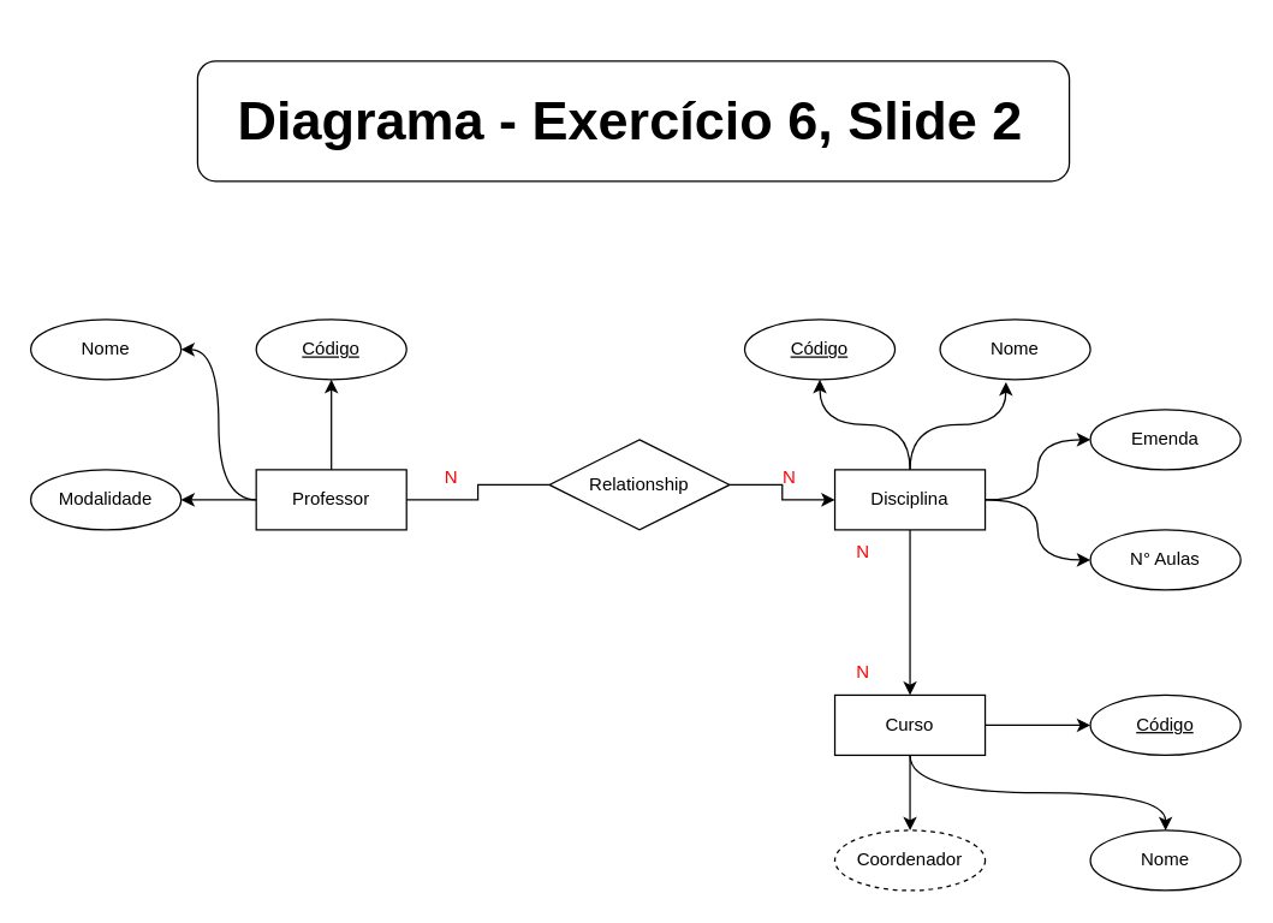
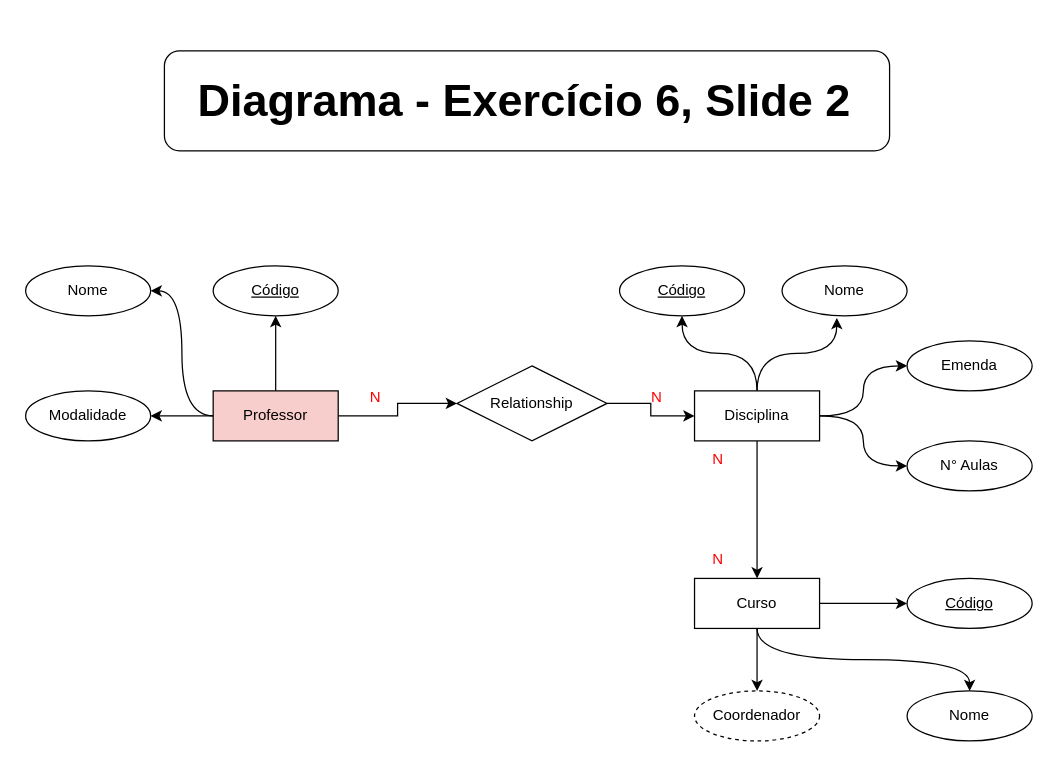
  <mxCell id="0" />
  <mxCell id="1" parent="0" />
  <mxCell id="2" value="Código" style="ellipse;whiteSpace=wrap;html=1;align=center;fontStyle=4;" parent="1" vertex="1"><mxGeometry x="170" y="212" width="100" height="40" as="geometry" /></mxCell>
  <mxCell id="3" value="Modalidade" style="ellipse;whiteSpace=wrap;html=1;align=center;" parent="1" vertex="1"><mxGeometry x="20" y="312" width="100" height="40" as="geometry" /></mxCell>
  <mxCell id="4" value="Nome" style="ellipse;whiteSpace=wrap;html=1;align=center;" parent="1" vertex="1"><mxGeometry x="20" y="212" width="100" height="40" as="geometry" /></mxCell>
  <mxCell id="5" value="Nome" style="ellipse;whiteSpace=wrap;html=1;align=center;" parent="1" vertex="1"><mxGeometry x="625" y="212" width="100" height="40" as="geometry" /></mxCell>
  <mxCell id="6" value="N° Aulas" style="ellipse;whiteSpace=wrap;html=1;align=center;" parent="1" vertex="1"><mxGeometry x="725" y="352" width="100" height="40" as="geometry" /></mxCell>
  <mxCell id="7" value="Emenda" style="ellipse;whiteSpace=wrap;html=1;align=center;" parent="1" vertex="1"><mxGeometry x="725" y="272" width="100" height="40" as="geometry" /></mxCell>
- <mxCell id="8" style="edgeStyle=orthogonalEdgeStyle;rounded=0;orthogonalLoop=1;jettySize=auto;html=1;entryX=0;entryY=0.5;entryDx=0;entryDy=0;endArrow=none;" parent="1" source="12" target="28" edge="1"><mxGeometry relative="1" as="geometry" /></mxCell>
+ <mxCell id="8" style="edgeStyle=orthogonalEdgeStyle;rounded=0;orthogonalLoop=1;jettySize=auto;html=1;entryX=0;entryY=0.5;entryDx=0;entryDy=0;" parent="1" source="12" target="28" edge="1"><mxGeometry relative="1" as="geometry" /></mxCell>
  <mxCell id="9" style="edgeStyle=orthogonalEdgeStyle;rounded=0;orthogonalLoop=1;jettySize=auto;html=1;entryX=1;entryY=0.5;entryDx=0;entryDy=0;" parent="1" source="12" target="3" edge="1"><mxGeometry relative="1" as="geometry" /></mxCell>
  <mxCell id="10" style="edgeStyle=orthogonalEdgeStyle;rounded=0;orthogonalLoop=1;jettySize=auto;html=1;entryX=0.5;entryY=1;entryDx=0;entryDy=0;" parent="1" source="12" target="2" edge="1"><mxGeometry relative="1" as="geometry" /></mxCell>
  <mxCell id="11" style="edgeStyle=orthogonalEdgeStyle;rounded=0;orthogonalLoop=1;jettySize=auto;html=1;entryX=1;entryY=0.5;entryDx=0;entryDy=0;curved=1;" parent="1" source="12" target="4" edge="1"><mxGeometry relative="1" as="geometry" /></mxCell>
- <mxCell id="12" value="Professor" style="whiteSpace=wrap;html=1;align=center;" parent="1" vertex="1"><mxGeometry x="170" y="312" width="100" height="40" as="geometry" /></mxCell>
+ <mxCell id="12" value="Professor" style="whiteSpace=wrap;html=1;align=center;fillColor=#f8cecc;" parent="1" vertex="1"><mxGeometry x="170" y="312" width="100" height="40" as="geometry" /></mxCell>
  <mxCell id="13" style="edgeStyle=orthogonalEdgeStyle;rounded=0;orthogonalLoop=1;jettySize=auto;html=1;entryX=0.5;entryY=0;entryDx=0;entryDy=0;" parent="1" source="18" target="22" edge="1"><mxGeometry relative="1" as="geometry" /></mxCell>
  <mxCell id="14" style="edgeStyle=orthogonalEdgeStyle;rounded=0;orthogonalLoop=1;jettySize=auto;html=1;entryX=0.5;entryY=1;entryDx=0;entryDy=0;elbow=vertical;curved=1;" parent="1" source="18" target="23" edge="1"><mxGeometry relative="1" as="geometry" /></mxCell>
  <mxCell id="15" style="edgeStyle=orthogonalEdgeStyle;rounded=0;orthogonalLoop=1;jettySize=auto;html=1;entryX=0.438;entryY=1.042;entryDx=0;entryDy=0;entryPerimeter=0;curved=1;" parent="1" source="18" target="5" edge="1"><mxGeometry relative="1" as="geometry" /></mxCell>
  <mxCell id="16" style="edgeStyle=orthogonalEdgeStyle;rounded=0;orthogonalLoop=1;jettySize=auto;html=1;entryX=0;entryY=0.5;entryDx=0;entryDy=0;curved=1;" parent="1" source="18" target="7" edge="1"><mxGeometry relative="1" as="geometry" /></mxCell>
  <mxCell id="17" style="edgeStyle=orthogonalEdgeStyle;rounded=0;orthogonalLoop=1;jettySize=auto;html=1;entryX=0;entryY=0.5;entryDx=0;entryDy=0;curved=1;" parent="1" source="18" target="6" edge="1"><mxGeometry relative="1" as="geometry" /></mxCell>
  <mxCell id="18" value="Disciplina" style="whiteSpace=wrap;html=1;align=center;" parent="1" vertex="1"><mxGeometry x="555" y="312" width="100" height="40" as="geometry" /></mxCell>
  <mxCell id="19" style="edgeStyle=orthogonalEdgeStyle;rounded=0;orthogonalLoop=1;jettySize=auto;html=1;entryX=0;entryY=0.5;entryDx=0;entryDy=0;" parent="1" source="22" target="24" edge="1"><mxGeometry relative="1" as="geometry" /></mxCell>
  <mxCell id="20" style="edgeStyle=orthogonalEdgeStyle;rounded=0;orthogonalLoop=1;jettySize=auto;html=1;exitX=0.5;exitY=1;exitDx=0;exitDy=0;" parent="1" source="22" target="25" edge="1"><mxGeometry relative="1" as="geometry" /></mxCell>
  <mxCell id="21" style="edgeStyle=orthogonalEdgeStyle;rounded=0;orthogonalLoop=1;jettySize=auto;html=1;exitX=0.5;exitY=1;exitDx=0;exitDy=0;entryX=0.5;entryY=0;entryDx=0;entryDy=0;curved=1;" parent="1" source="22" target="26" edge="1"><mxGeometry relative="1" as="geometry" /></mxCell>
  <mxCell id="22" value="Curso" style="whiteSpace=wrap;html=1;align=center;" parent="1" vertex="1"><mxGeometry x="555" y="462" width="100" height="40" as="geometry" /></mxCell>
  <mxCell id="23" value="Código" style="ellipse;whiteSpace=wrap;html=1;align=center;fontStyle=4;" parent="1" vertex="1"><mxGeometry x="495" y="212" width="100" height="40" as="geometry" /></mxCell>
  <mxCell id="24" value="Código" style="ellipse;whiteSpace=wrap;html=1;align=center;fontStyle=4;" parent="1" vertex="1"><mxGeometry x="725" y="462" width="100" height="40" as="geometry" /></mxCell>
  <mxCell id="25" value="Coordenador" style="ellipse;whiteSpace=wrap;html=1;align=center;dashed=1;" parent="1" vertex="1"><mxGeometry x="555" y="552" width="100" height="40" as="geometry" /></mxCell>
  <mxCell id="26" value="Nome" style="ellipse;whiteSpace=wrap;html=1;align=center;" parent="1" vertex="1"><mxGeometry x="725" y="552" width="100" height="40" as="geometry" /></mxCell>
  <mxCell id="27" style="edgeStyle=orthogonalEdgeStyle;rounded=0;orthogonalLoop=1;jettySize=auto;html=1;entryX=0;entryY=0.5;entryDx=0;entryDy=0;" parent="1" source="28" target="18" edge="1"><mxGeometry relative="1" as="geometry" /></mxCell>
  <mxCell id="28" value="Relationship" style="shape=rhombus;perimeter=rhombusPerimeter;whiteSpace=wrap;html=1;align=center;" parent="1" vertex="1"><mxGeometry x="365" y="292" width="120" height="60" as="geometry" /></mxCell>
  <mxCell id="29" value="&lt;font color=&quot;#ff0000&quot;&gt;N&lt;/font&gt;" style="text;html=1;strokeColor=none;fillColor=none;align=center;verticalAlign=middle;whiteSpace=wrap;rounded=0;" vertex="1" parent="1"><mxGeometry x="270" y="302" width="60" height="30" as="geometry" /></mxCell>
  <mxCell id="30" value="&lt;font color=&quot;#ff0000&quot;&gt;N&lt;/font&gt;" style="text;html=1;strokeColor=none;fillColor=none;align=center;verticalAlign=middle;whiteSpace=wrap;rounded=0;" vertex="1" parent="1"><mxGeometry x="495" y="302" width="60" height="30" as="geometry" /></mxCell>
  <mxCell id="31" value="&lt;font color=&quot;#ff0000&quot;&gt;N&lt;/font&gt;" style="text;html=1;strokeColor=none;fillColor=none;align=center;verticalAlign=middle;whiteSpace=wrap;rounded=0;" vertex="1" parent="1"><mxGeometry x="544" y="352" width="60" height="30" as="geometry" /></mxCell>
  <mxCell id="32" value="&lt;font color=&quot;#ff0000&quot;&gt;N&lt;/font&gt;" style="text;html=1;strokeColor=none;fillColor=none;align=center;verticalAlign=middle;whiteSpace=wrap;rounded=0;" vertex="1" parent="1"><mxGeometry x="544" y="432" width="60" height="30" as="geometry" /></mxCell>
  <mxCell id="33" value="" style="rounded=1;whiteSpace=wrap;html=1;fontSize=36;" vertex="1" parent="1"><mxGeometry x="131" y="40" width="580" height="80" as="geometry" /></mxCell>
  <mxCell id="34" value="&lt;span style=&quot;font-size: 36px;&quot;&gt;&lt;b&gt;Diagrama - Exercício 6, Slide 2&lt;/b&gt;&lt;/span&gt;" style="text;html=1;strokeColor=none;fillColor=none;align=center;verticalAlign=middle;whiteSpace=wrap;rounded=0;" vertex="1" parent="1"><mxGeometry x="131" y="20" width="576" height="120" as="geometry" /></mxCell>
